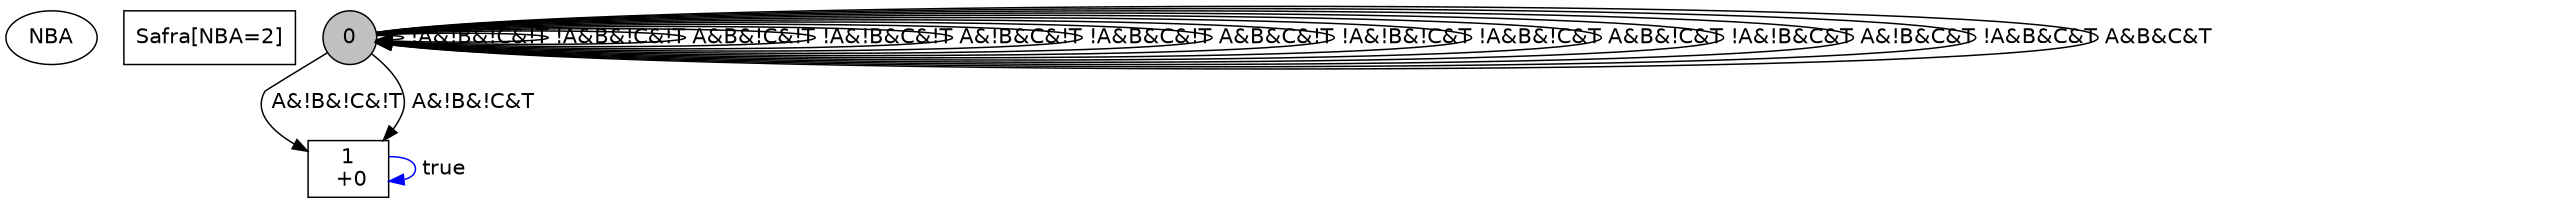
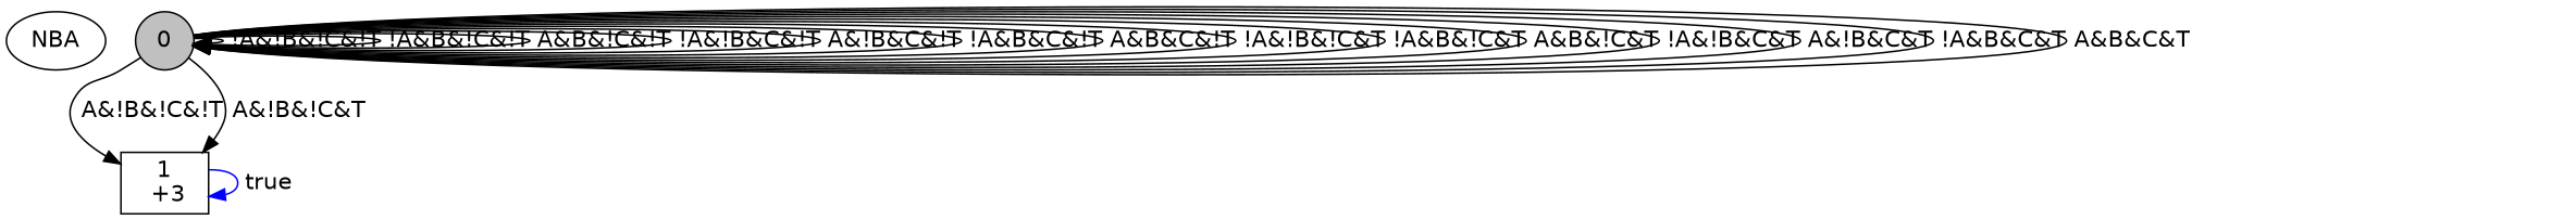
  digraph {
    node [fontname=Helvetica shape=box]
    edge [constraints=false fontname=Helvetica]
    n1 [label=NBA shape=ellipse]
-   n2 [label="Safra[NBA=2]"]
    n3 [color=black fillcolor=grey label=0 shape=circle style=filled]
-   n4 [label="1\n +0"]
+   n4 [label="1\n +3"]
    n3 -> n3 [label=" !A&!B&!C&!T"]
    n3 -> n3 [label=" !A&B&!C&!T"]
    n3 -> n3 [label=" A&B&!C&!T"]
    n3 -> n3 [label=" !A&!B&C&!T"]
    n3 -> n3 [label=" A&!B&C&!T"]
    n3 -> n3 [label=" !A&B&C&!T"]
    n3 -> n3 [label=" A&B&C&!T"]
    n3 -> n3 [label=" !A&!B&!C&T"]
    n3 -> n3 [label=" !A&B&!C&T"]
    n3 -> n3 [label=" A&B&!C&T"]
    n3 -> n3 [label=" !A&!B&C&T"]
    n3 -> n3 [label=" A&!B&C&T"]
    n3 -> n3 [label=" !A&B&C&T"]
    n3 -> n3 [label=" A&B&C&T"]
    n3 -> n4 [label=" A&!B&!C&!T"]
    n3 -> n4 [label=" A&!B&!C&T"]
    n4 -> n4 [color=blue label=" true"]
  }
